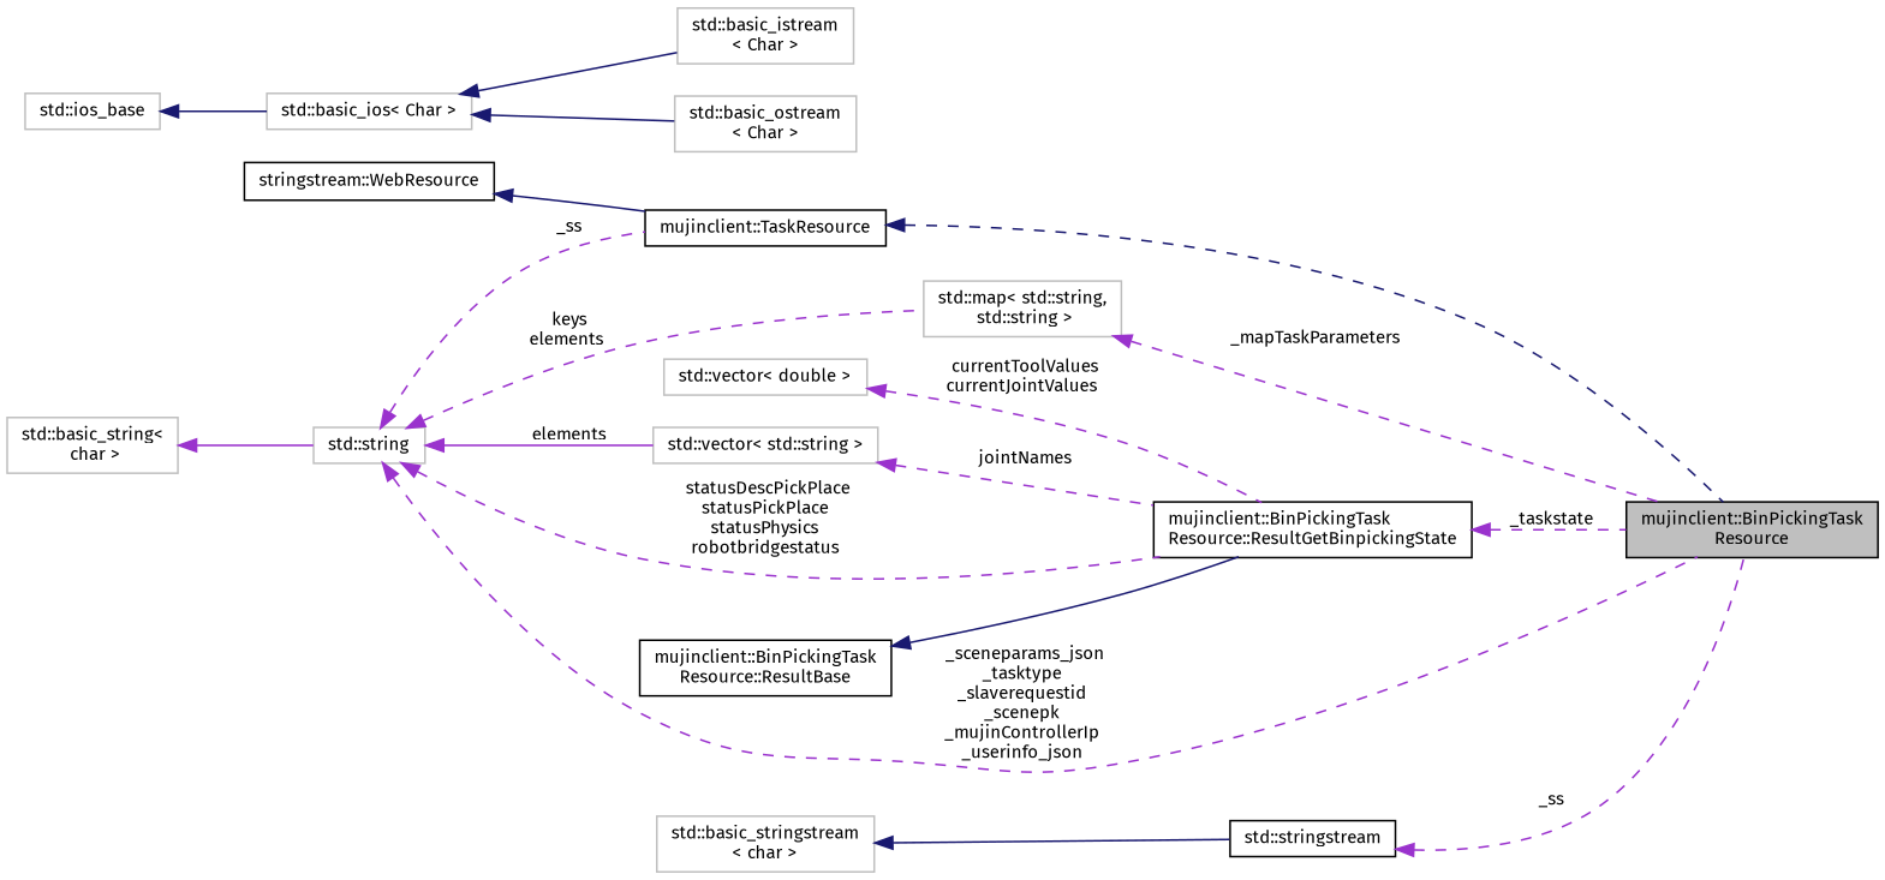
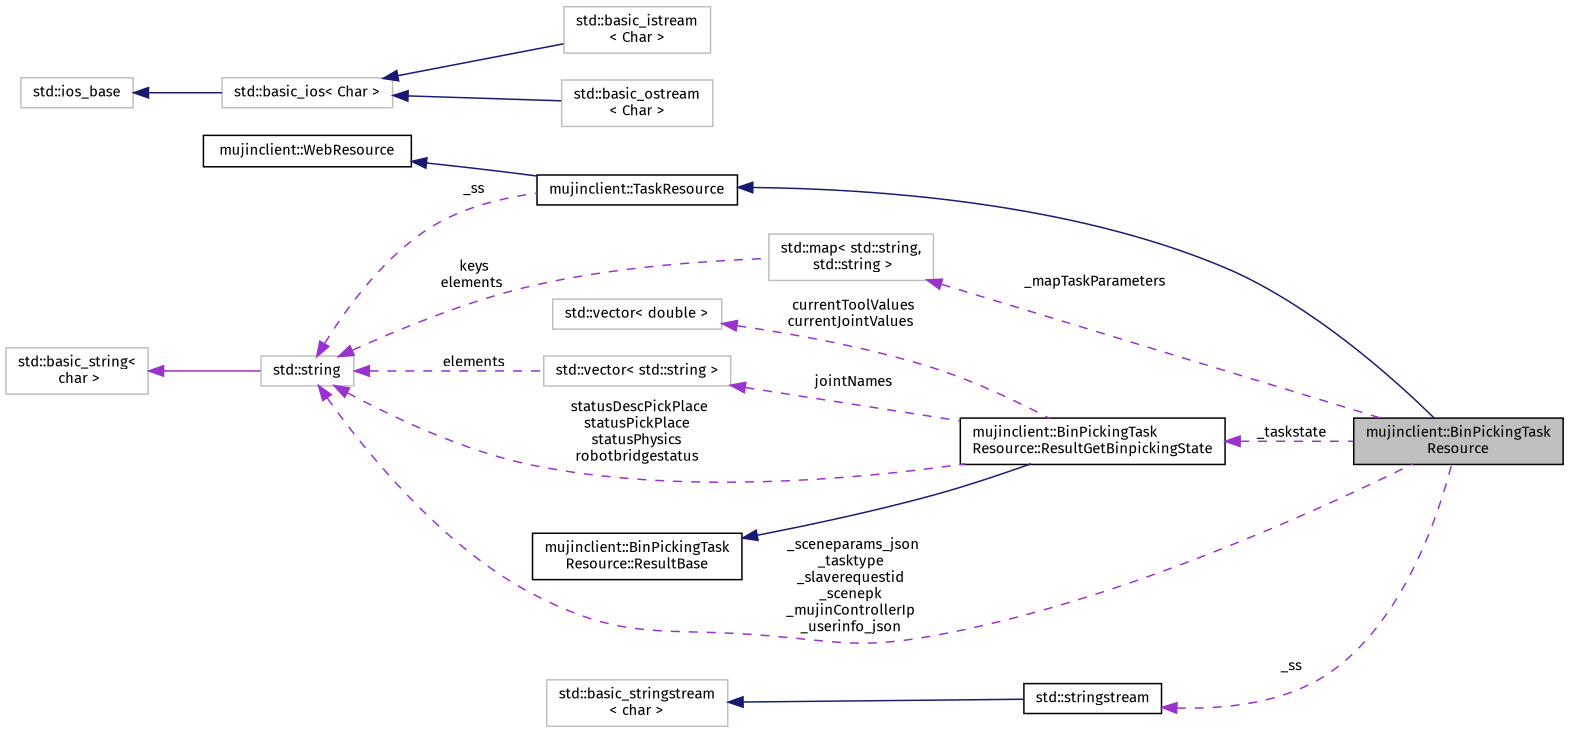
  digraph {
    fontname="Fira Sans"
    rankdir=LR
    node [color=grey75 fontname="Fira Sans" fontsize=10 shape=record]
    edge [color=darkorchid3 dir=back fontname="Fira Sans" fontsize=10 labelfontname=Helvetica labelfontsize=10 style=dashed]
    n1 [color=black fillcolor=grey75 fontcolor=black height=0.2 label="mujinclient::BinPickingTask\lResource" style=filled width=0.4]
    n2 [color=black height=0.2 label="mujinclient::TaskResource" width=0.4]
-   n3 [color=black height=0.2 label="stringstream::WebResource" width=0.4]
+   n3 [color=black height=0.2 label="mujinclient::WebResource" width=0.4]
    n4 [height=0.2 label="std::string" width=0.4]
    n5 [color=black height=0.2 label="mujinclient::BinPickingTask\lResource::ResultGetBinpickingState" width=0.4]
    n6 [height=0.2 label="std::vector\< std::string \>" width=0.4]
    n7 [height=0.2 label="std::map\< std::string,\l std::string \>" width=0.4]
    n8 [height=0.2 label="std::basic_string\<\l char \>" width=0.4]
    n9 [color=black height=0.2 label="mujinclient::BinPickingTask\lResource::ResultBase" width=0.4]
    n10 [height=0.2 label="std::vector\< double \>" width=0.4]
    n11 [color=black height=0.2 label="std::stringstream" width=0.4]
    n12 [height=0.2 label="std::basic_stringstream\l\< char \>" width=0.4]
    n13 [height=0.2 label="std::basic_istream\l\< Char \>" width=0.4]
    n14 [height=0.2 label="std::basic_ios\< Char \>" width=0.4]
    n15 [height=0.2 label="std::basic_ostream\l\< Char \>" width=0.4]
    n16 [height=0.2 label="std::ios_base" width=0.4]
-   n2 -> n1 [color=midnightblue]
+   n2 -> n1 [color=midnightblue style=solid]
    n3 -> n2 [color=midnightblue style=solid]
    n4 -> n1 [label=" _sceneparams_json\n_tasktype\n_slaverequestid\n_scenepk\n_mujinControllerIp\n_userinfo_json"]
    n4 -> n2 [label=" _ss"]
    n4 -> n5 [label=" statusDescPickPlace\nstatusPickPlace\nstatusPhysics\nrobotbridgestatus"]
-   n4 -> n6 [label=" elements" style=solid]
+   n4 -> n6 [label=" elements"]
    n4 -> n7 [label=" keys\nelements"]
    n5 -> n1 [label=" _taskstate"]
    n6 -> n5 [label=" jointNames"]
    n7 -> n1 [label=" _mapTaskParameters"]
    n8 -> n4 [style=solid]
    n9 -> n5 [color=midnightblue style=solid]
    n10 -> n5 [label=" currentToolValues\ncurrentJointValues"]
    n11 -> n1 [label=" _ss"]
    n12 -> n11 [color=midnightblue style=solid]
    n14 -> n13 [color=midnightblue style=solid]
    n14 -> n15 [color=midnightblue style=solid]
    n16 -> n14 [color=midnightblue style=solid]
  }
